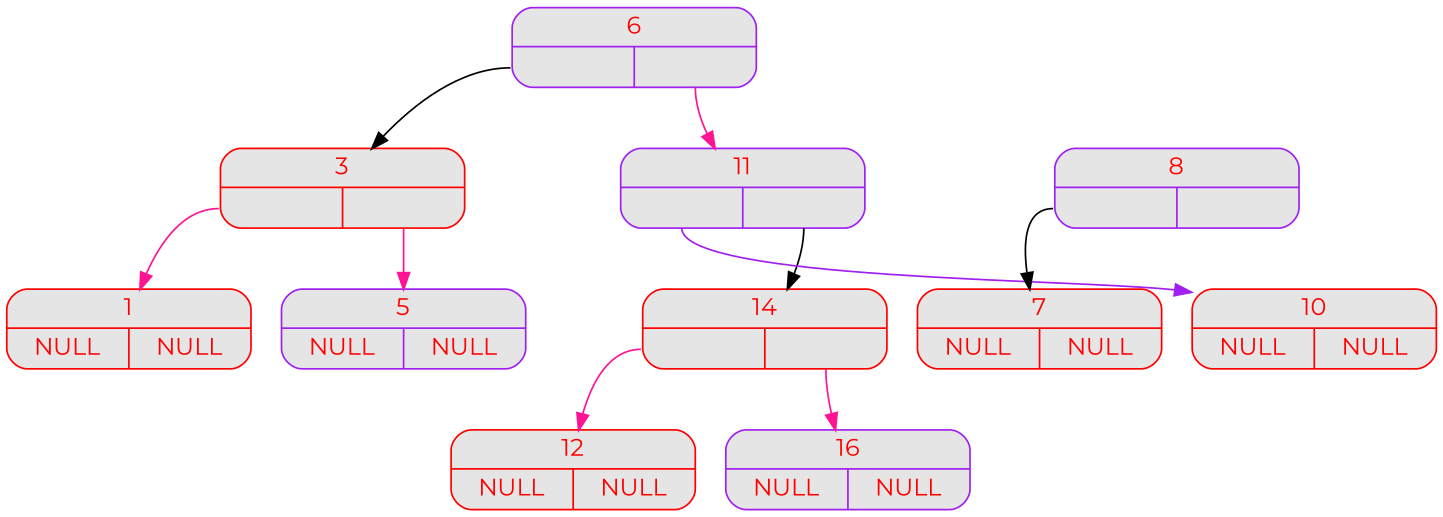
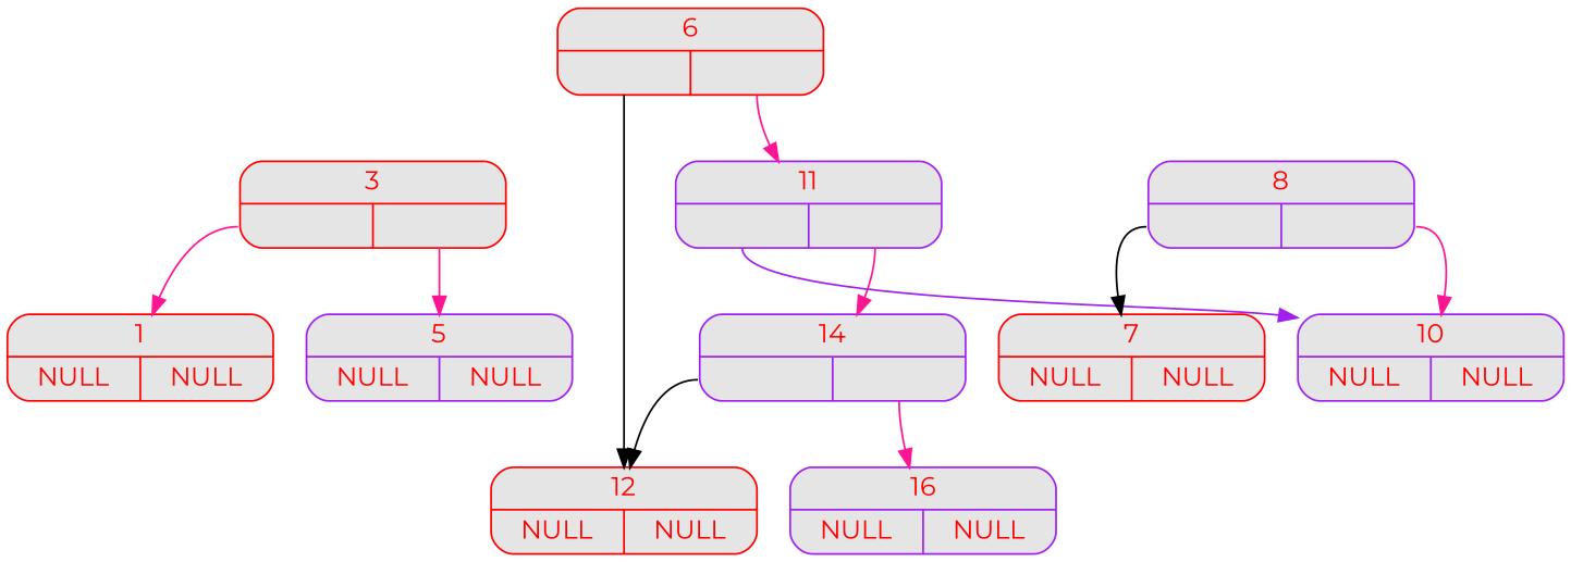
  digraph {
    fontname=Montserrat
    node [color=purple fillcolor=grey90 fontcolor=red fontname=Montserrat fontsize=14 shape=record style="rounded, filled"]
    edge [color=deeppink fontname=Montserrat tailport=g]
-   n1 [label="{<c> 6 | { <g> | <d>}}" width=2]
+   n1 [color=red label="{<c> 6 | { <g> | <d>}}" width=2]
    n2 [color=red label="{<c> 3 | { <g> | <d>}}" width=2]
    n3 [label="{<c> 11 | { <g> | <d>}}" width=2]
    n4 [color=red label="{<c> 1 | { <g> NULL | <d> NULL}}" width=2]
    n5 [label="{<c> 5 | { <g> NULL | <d> NULL}}" width=2]
-   n6 [color=red label="{<c> 14 | { <g> | <d>}}" width=2]
-   n7 [color=red label="{<c> 10 | { <g> NULL | <d> NULL}}" width=2]
+   n6 [label="{<c> 14 | { <g> | <d>}}" width=2]
+   n7 [label="{<c> 10 | { <g> NULL | <d> NULL}}" width=2]
    n8 [label="{<c> 8 | { <g> | <d>}}" width=2]
    n9 [color=red label="{<c> 7 | { <g> NULL | <d> NULL}}" width=2]
    n10 [color=red label="{<c> 12 | { <g> NULL | <d> NULL}}" width=2]
    n11 [label="{<c> 16 | { <g> NULL | <d> NULL}}" width=2]
-   n1 -> n2 [color=black]
+   n1 -> n10 [color=black]
    n1 -> n3 [tailport=d]
    n2 -> n4
    n2 -> n5 [tailport=d]
-   n3 -> n6 [color=black tailport=d]
+   n3 -> n6 [tailport=d]
    n3 -> n7 [color=purple]
-   n6 -> n10
+   n6 -> n10 [color=black]
    n6 -> n11 [tailport=d]
+   n8 -> n7 [tailport=d]
    n8 -> n9 [color=black]
  }
